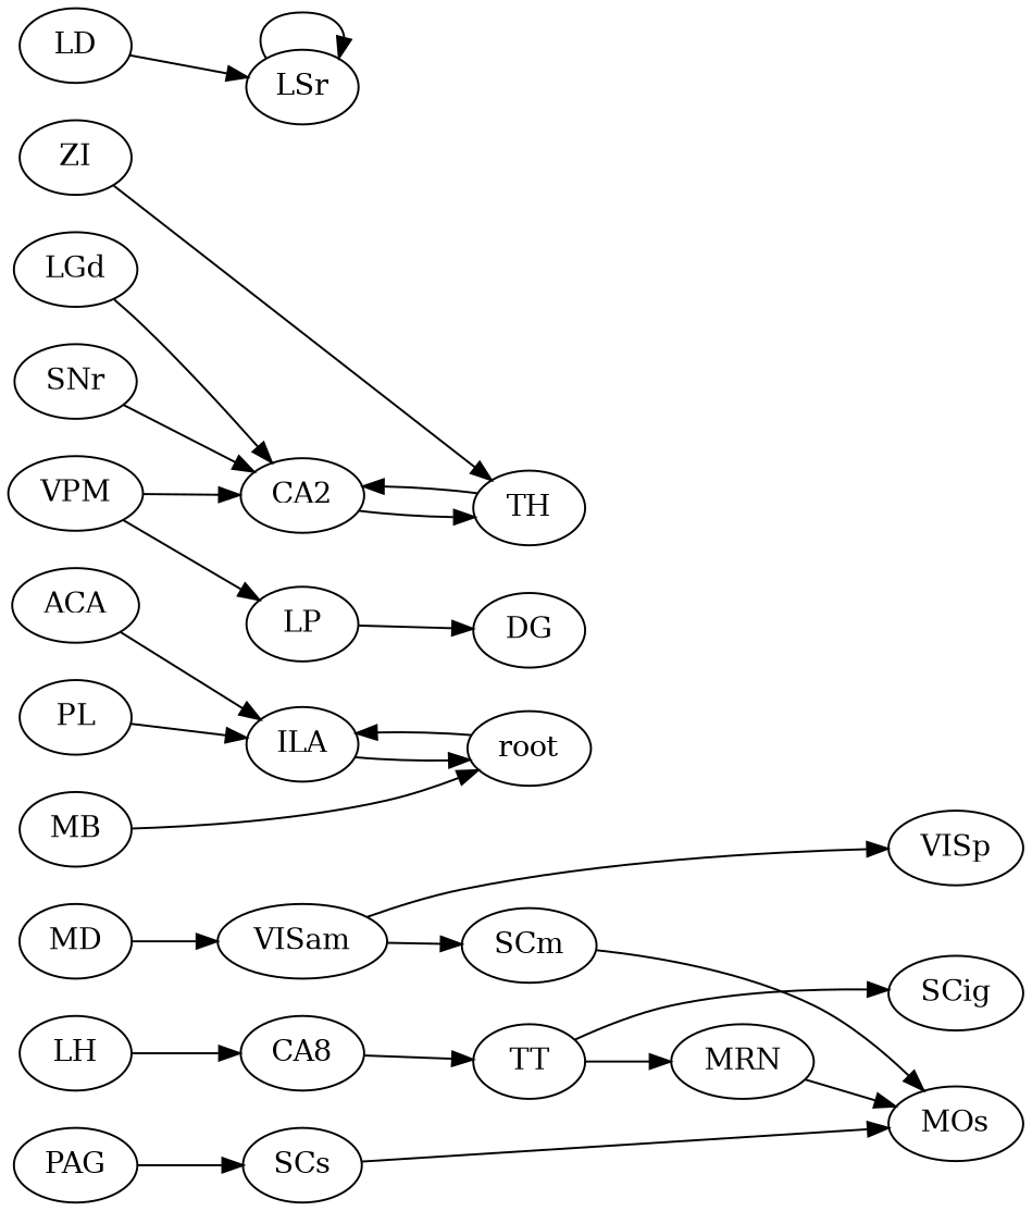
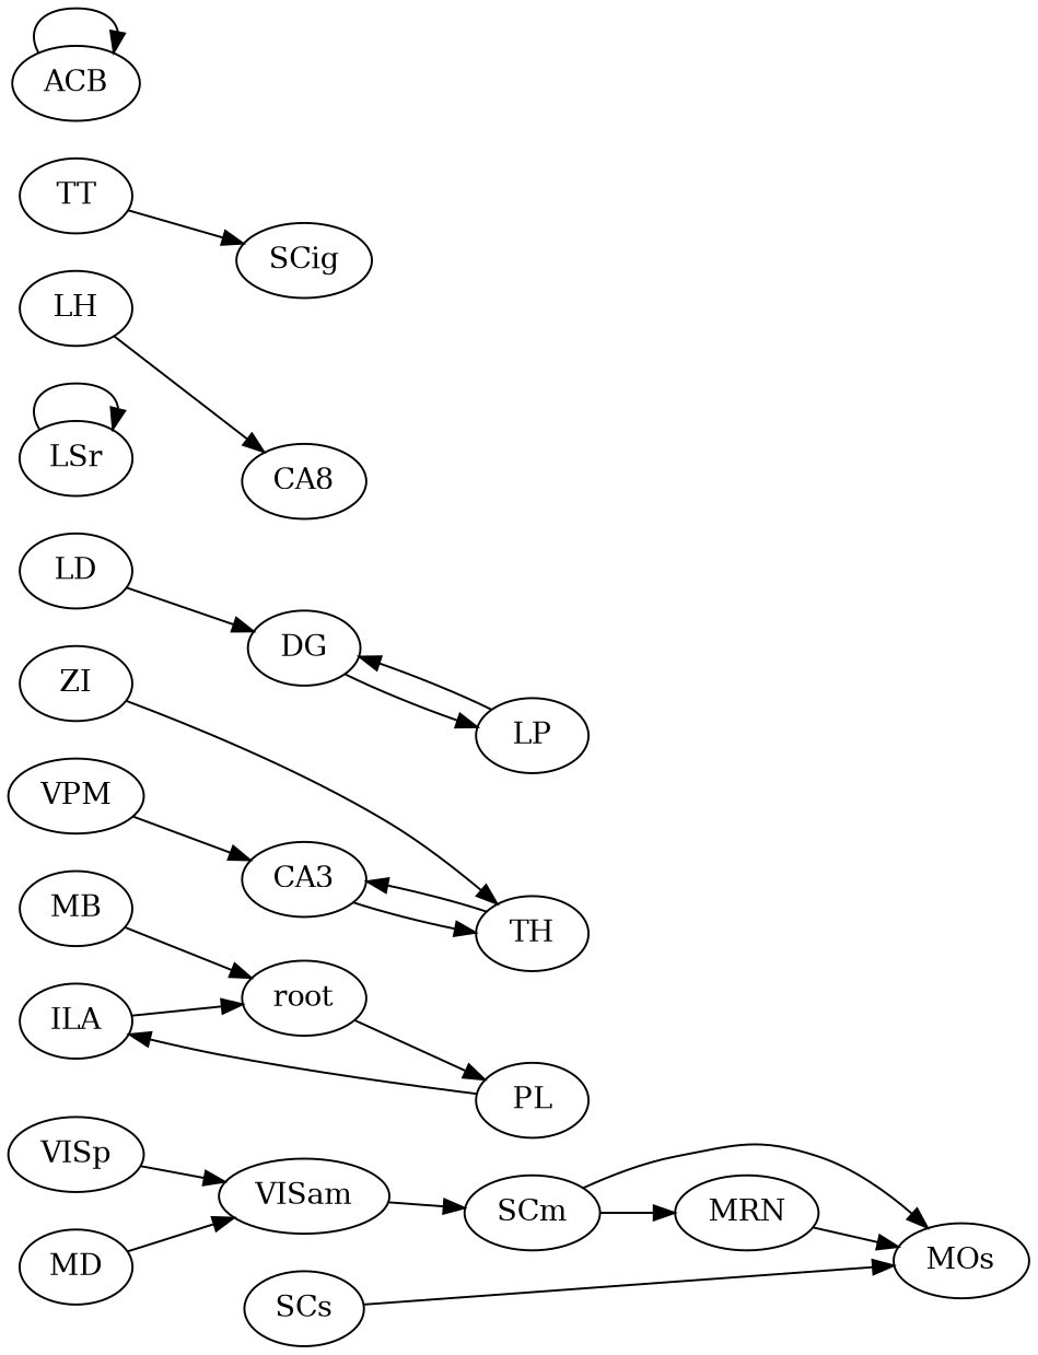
  digraph {
    rankdir=LR
    node [region=midbrain]
    MOs [region="non-visual cortex"]
-   ACA [region="non-visual cortex"]
    ILA [region="non-visual cortex"]
    root [region=""]
    VISp [region="visual cortex"]
    VISam [region="visual cortex"]
    SCm
-   CA3 [region=hippocampal label=CA2]
+   CA3 [region=hippocampal]
    TH [region=thalamus]
    DG [region=hippocampal]
    LP [region=thalamus]
    LSr [region="basal ganglia"]
-   LGd [region=thalamus]
    PL [region="non-visual cortex"]
    MD [region=thalamus]
    n16 [label=CA8 region=hippocampal]
    TT [region=""]
    SCig
    MRN
    LH [region=thalamus]
    ZI
    MB
    SCs
-   PAG
    VPM [region=thalamus]
-   SNr [region="basal ganglia"]
+   ACB [region="basal ganglia"]
    LD [region=thalamus]
-   ACA -> ILA [weight=-13.729188791751712]
    ILA -> root [weight=-3.2454063531868984]
-   root -> ILA [weight=-3.3968674825490655]
-   VISam -> VISp [weight=-5.80496745413727]
+   root -> PL [weight=-3.3968674825490655]
+   VISp -> VISam [weight=-5.80496745413727]
    VISam -> SCm [weight=-3.00896177512861]
    SCm -> MOs [weight=-2.9986163072655865]
    CA3 -> TH [weight=-3.268891961818998]
    TH -> CA3 [weight=-3.3678147658639257]
-   VPM -> LP [weight=-2.6960484889333434]
+   DG -> LP [weight=-2.6960484889333434]
    LP -> DG [weight=-2.5302999149500476]
    LSr -> LSr [weight=-4.024068583425861]
-   LGd -> CA3 [weight=-2.8954741081331923]
    PL -> ILA [weight=-4.3698430037224085]
    MD -> VISam [weight=-5.06144487566726]
-   n16 -> TT [weight=-4.483414429686831]
    TT -> SCig [weight=-6.078128525143129]
-   TT -> MRN [weight=-29.70668898522624]
+   SCm -> MRN [weight=-29.70668898522624]
    MRN -> MOs [weight=-3.387263881123667]
    LH -> n16 [weight=-10.036009067451417]
    ZI -> TH [weight=-3.62844058721484]
    MB -> root [weight=-2.571308260309367]
    SCs -> MOs [weight=-3.367018016130192]
-   PAG -> SCs [weight=-4.40592008032886]
    VPM -> CA3 [weight=-17.114885457910418]
-   SNr -> CA3 [weight=-2.6517073162004943]
-   LD -> LSr [weight=-5.776054497787107]
+   ACB -> ACB [weight=-4.0636489816999655]
+   LD -> DG [weight=-5.776054497787107]
  }
